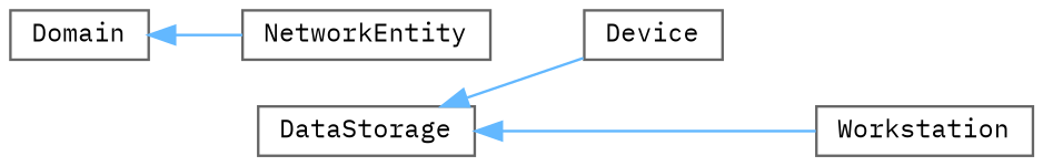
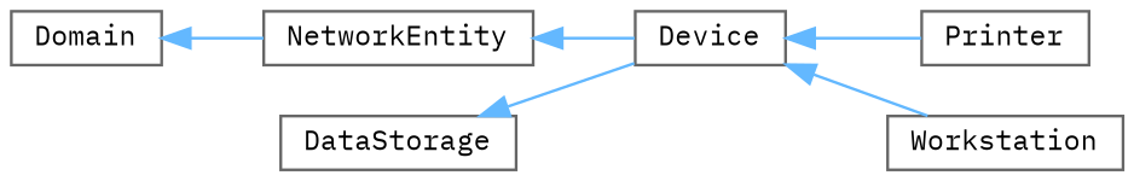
  digraph {
    fontname="IBM Plex Mono"
    rankdir=LR
    node [color=grey40 fillcolor=white fontname="IBM Plex Mono" fontsize=10 shape=box style=filled]
    edge [color=steelblue1 dir=back fontname="IBM Plex Mono" fontsize=10 labelfontname=Helvetica labelfontsize=10 style=solid]
    n1 [height=0.2 label=NetworkEntity width=0.4]
    n2 [height=0.2 label=Device width=0.4]
+   n3 [height=0.2 label=Printer width=0.4]
    n4 [height=0.2 label=Workstation width=0.4]
    n5 [height=0.2 label=Domain width=0.4]
    n6 [height=0.2 label=DataStorage width=0.4]
-   n6 -> n4
+   n1 -> n2
+   n2 -> n3
+   n2 -> n4
    n5 -> n1
    n6 -> n2
  }
